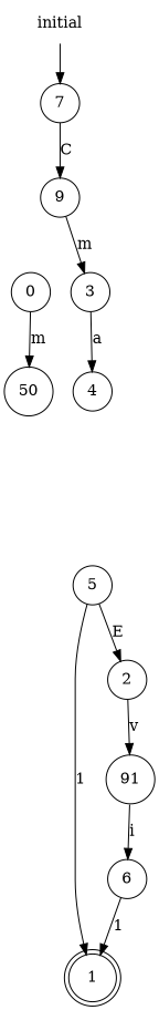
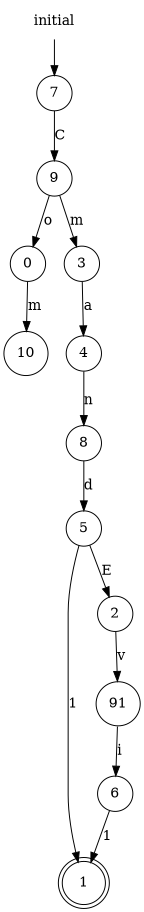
  digraph {
    rankdir=TB
    node [shape=circle]
    0
-   10 [label=50]
+   10
    3
    4
    1 [shape=doublecircle]
    n6 [label=91]
    2
    6
+   8
    5
    7
    9
    initial [shape=plaintext]
    0 -> 10 [label=m]
    3 -> 4 [label=a]
+   4 -> 8 [label=n]
    n6 -> 6 [label=i]
    2 -> n6 [label=v]
    6 -> 1 [label=1]
+   8 -> 5 [label=d]
    5 -> 1 [label=1]
    5 -> 2 [label=E]
    7 -> 9 [label=C]
+   9 -> 0 [label=o]
    9 -> 3 [label=m]
    initial -> 7
  }
